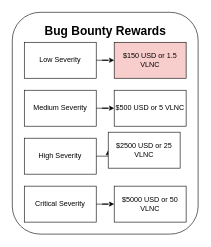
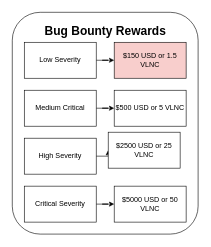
  <mxCell id="0" />
  <mxCell id="1" parent="0" />
  <mxCell id="2" value="" style="rounded=1;whiteSpace=wrap;html=1;" vertex="1" parent="1"><mxGeometry x="20" y="20" width="310" height="370" as="geometry" /></mxCell>
  <mxCell id="3" style="edgeStyle=orthogonalEdgeStyle;rounded=0;orthogonalLoop=1;jettySize=auto;html=1;" edge="1" parent="1" source="4" target="5"><mxGeometry relative="1" as="geometry" /></mxCell>
  <mxCell id="4" value="Low Severity" style="rounded=0;whiteSpace=wrap;html=1;" vertex="1" parent="1"><mxGeometry x="40" y="70" width="120" height="60" as="geometry" /></mxCell>
  <mxCell id="5" value="$150 USD or 1.5 VLNC" style="rounded=0;whiteSpace=wrap;html=1;fillColor=#f8cecc;" vertex="1" parent="1"><mxGeometry x="190" y="70" width="120" height="60" as="geometry" /></mxCell>
  <mxCell id="6" style="edgeStyle=orthogonalEdgeStyle;rounded=0;orthogonalLoop=1;jettySize=auto;html=1;" edge="1" parent="1" source="7" target="8"><mxGeometry relative="1" as="geometry" /></mxCell>
- <mxCell id="7" value="Medium Severity" style="rounded=0;whiteSpace=wrap;html=1;" vertex="1" parent="1"><mxGeometry x="40" y="150" width="120" height="60" as="geometry" /></mxCell>
+ <mxCell id="7" value="Medium Critical" style="rounded=0;whiteSpace=wrap;html=1;" vertex="1" parent="1"><mxGeometry x="40" y="150" width="120" height="60" as="geometry" /></mxCell>
  <mxCell id="8" value="$500 USD or 5 VLNC" style="rounded=0;whiteSpace=wrap;html=1;" vertex="1" parent="1"><mxGeometry x="190" y="150" width="120" height="60" as="geometry" /></mxCell>
  <mxCell id="9" style="edgeStyle=orthogonalEdgeStyle;rounded=0;orthogonalLoop=1;jettySize=auto;html=1;" edge="1" parent="1" source="10" target="11"><mxGeometry relative="1" as="geometry" /></mxCell>
  <mxCell id="10" value="High Severity" style="rounded=0;whiteSpace=wrap;html=1;" vertex="1" parent="1"><mxGeometry x="40" y="230" width="120" height="60" as="geometry" /></mxCell>
  <mxCell id="11" value="$2500 USD or 25 VLNC" style="rounded=0;whiteSpace=wrap;html=1;" vertex="1" parent="1"><mxGeometry x="180" y="220" width="120" height="60" as="geometry" /></mxCell>
  <mxCell id="12" style="edgeStyle=orthogonalEdgeStyle;rounded=0;orthogonalLoop=1;jettySize=auto;html=1;" edge="1" parent="1" source="13" target="14"><mxGeometry relative="1" as="geometry" /></mxCell>
  <mxCell id="13" value="Critical Severity" style="rounded=0;whiteSpace=wrap;html=1;" vertex="1" parent="1"><mxGeometry x="40" y="310" width="120" height="60" as="geometry" /></mxCell>
  <mxCell id="14" value="$5000 USD or 50 VLNC" style="rounded=0;whiteSpace=wrap;html=1;" vertex="1" parent="1"><mxGeometry x="190" y="310" width="120" height="60" as="geometry" /></mxCell>
  <mxCell id="15" value="&lt;b&gt;Bug Bounty Rewards&lt;br&gt;&lt;/b&gt;" style="text;html=1;strokeColor=none;fillColor=none;align=center;verticalAlign=middle;whiteSpace=wrap;rounded=0;fontSize=20;" vertex="1" parent="1"><mxGeometry x="58" y="20" width="235" height="60" as="geometry" /></mxCell>
